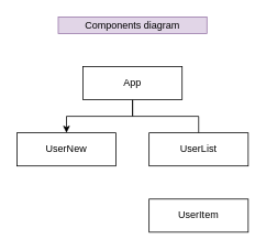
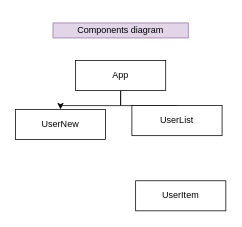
  <mxCell id="0" />
  <mxCell id="1" parent="0" />
  <mxCell id="2" style="edgeStyle=orthogonalEdgeStyle;rounded=0;orthogonalLoop=1;jettySize=auto;html=1;exitX=0.5;exitY=1;exitDx=0;exitDy=0;entryX=0.5;entryY=0;entryDx=0;entryDy=0;" edge="1" parent="1" source="4" target="5"><mxGeometry relative="1" as="geometry" /></mxCell>
  <mxCell id="3" style="edgeStyle=orthogonalEdgeStyle;rounded=0;orthogonalLoop=1;jettySize=auto;html=1;exitX=0.5;exitY=1;exitDx=0;exitDy=0;entryX=0.5;entryY=0;entryDx=0;entryDy=0;endArrow=none;" edge="1" parent="1" source="4" target="6"><mxGeometry relative="1" as="geometry" /></mxCell>
  <mxCell id="4" value="App" style="rounded=0;whiteSpace=wrap;html=1;" vertex="1" parent="1"><mxGeometry x="100" y="80" width="120" height="40" as="geometry" /></mxCell>
- <mxCell id="5" value="UserNew" style="rounded=0;whiteSpace=wrap;html=1;" vertex="1" parent="1"><mxGeometry x="20" y="160" width="120" height="40" as="geometry" /></mxCell>
- <mxCell id="6" value="UserList" style="rounded=0;whiteSpace=wrap;html=1;" vertex="1" parent="1"><mxGeometry x="180" y="160" width="120" height="40" as="geometry" /></mxCell>
+ <mxCell id="5" value="UserNew" style="rounded=0;whiteSpace=wrap;html=1;" vertex="1" parent="1"><mxGeometry x="20" y="145" width="120" height="40" as="geometry" /></mxCell>
+ <mxCell id="6" value="UserList" style="rounded=0;whiteSpace=wrap;html=1;" vertex="1" parent="1"><mxGeometry x="175" y="140" width="120" height="40" as="geometry" /></mxCell>
  <mxCell id="7" value="UserItem" style="rounded=0;whiteSpace=wrap;html=1;" vertex="1" parent="1"><mxGeometry x="180" y="240" width="120" height="40" as="geometry" /></mxCell>
- <mxCell id="8" value="Components diagram" style="text;html=1;strokeColor=#9673a6;fillColor=#e1d5e7;align=center;verticalAlign=middle;whiteSpace=wrap;rounded=0;" vertex="1" parent="1"><mxGeometry x="70" y="20" width="180" height="20" as="geometry" /></mxCell>
+ <mxCell id="8" value="Components diagram" style="text;html=1;strokeColor=#9673a6;fillColor=#e1d5e7;align=center;verticalAlign=middle;whiteSpace=wrap;rounded=0;" vertex="1" parent="1"><mxGeometry x="70" y="30" width="180" height="20" as="geometry" /></mxCell>
